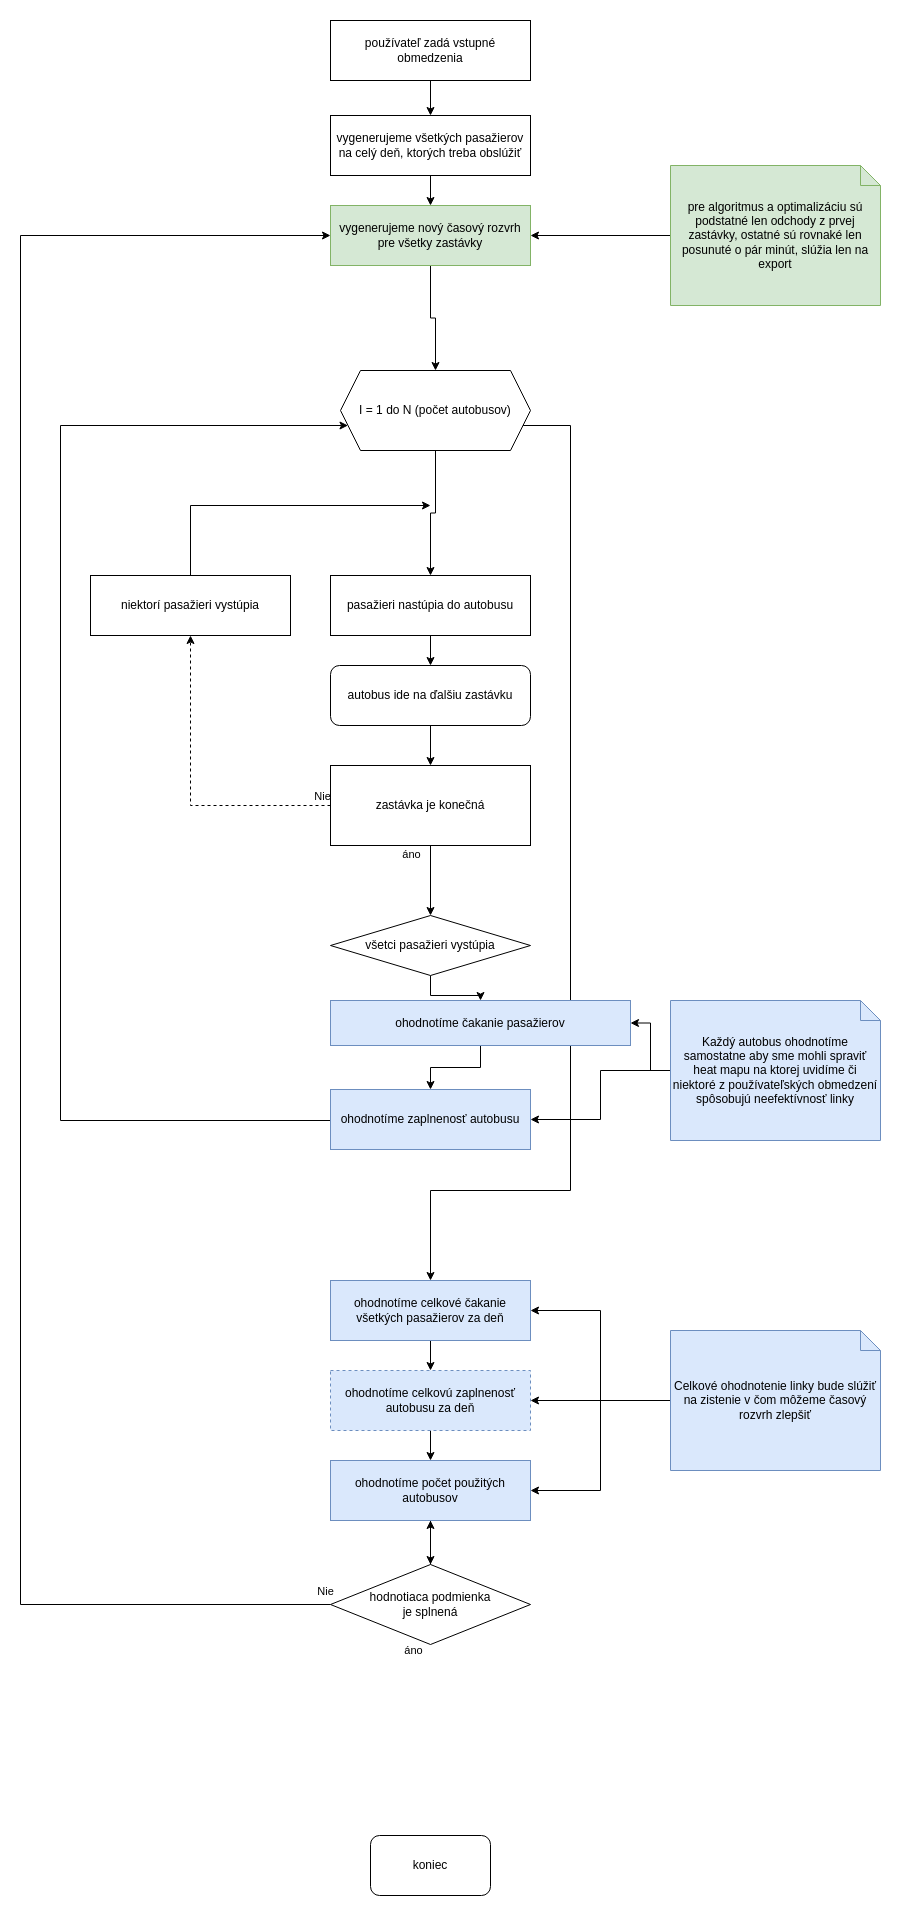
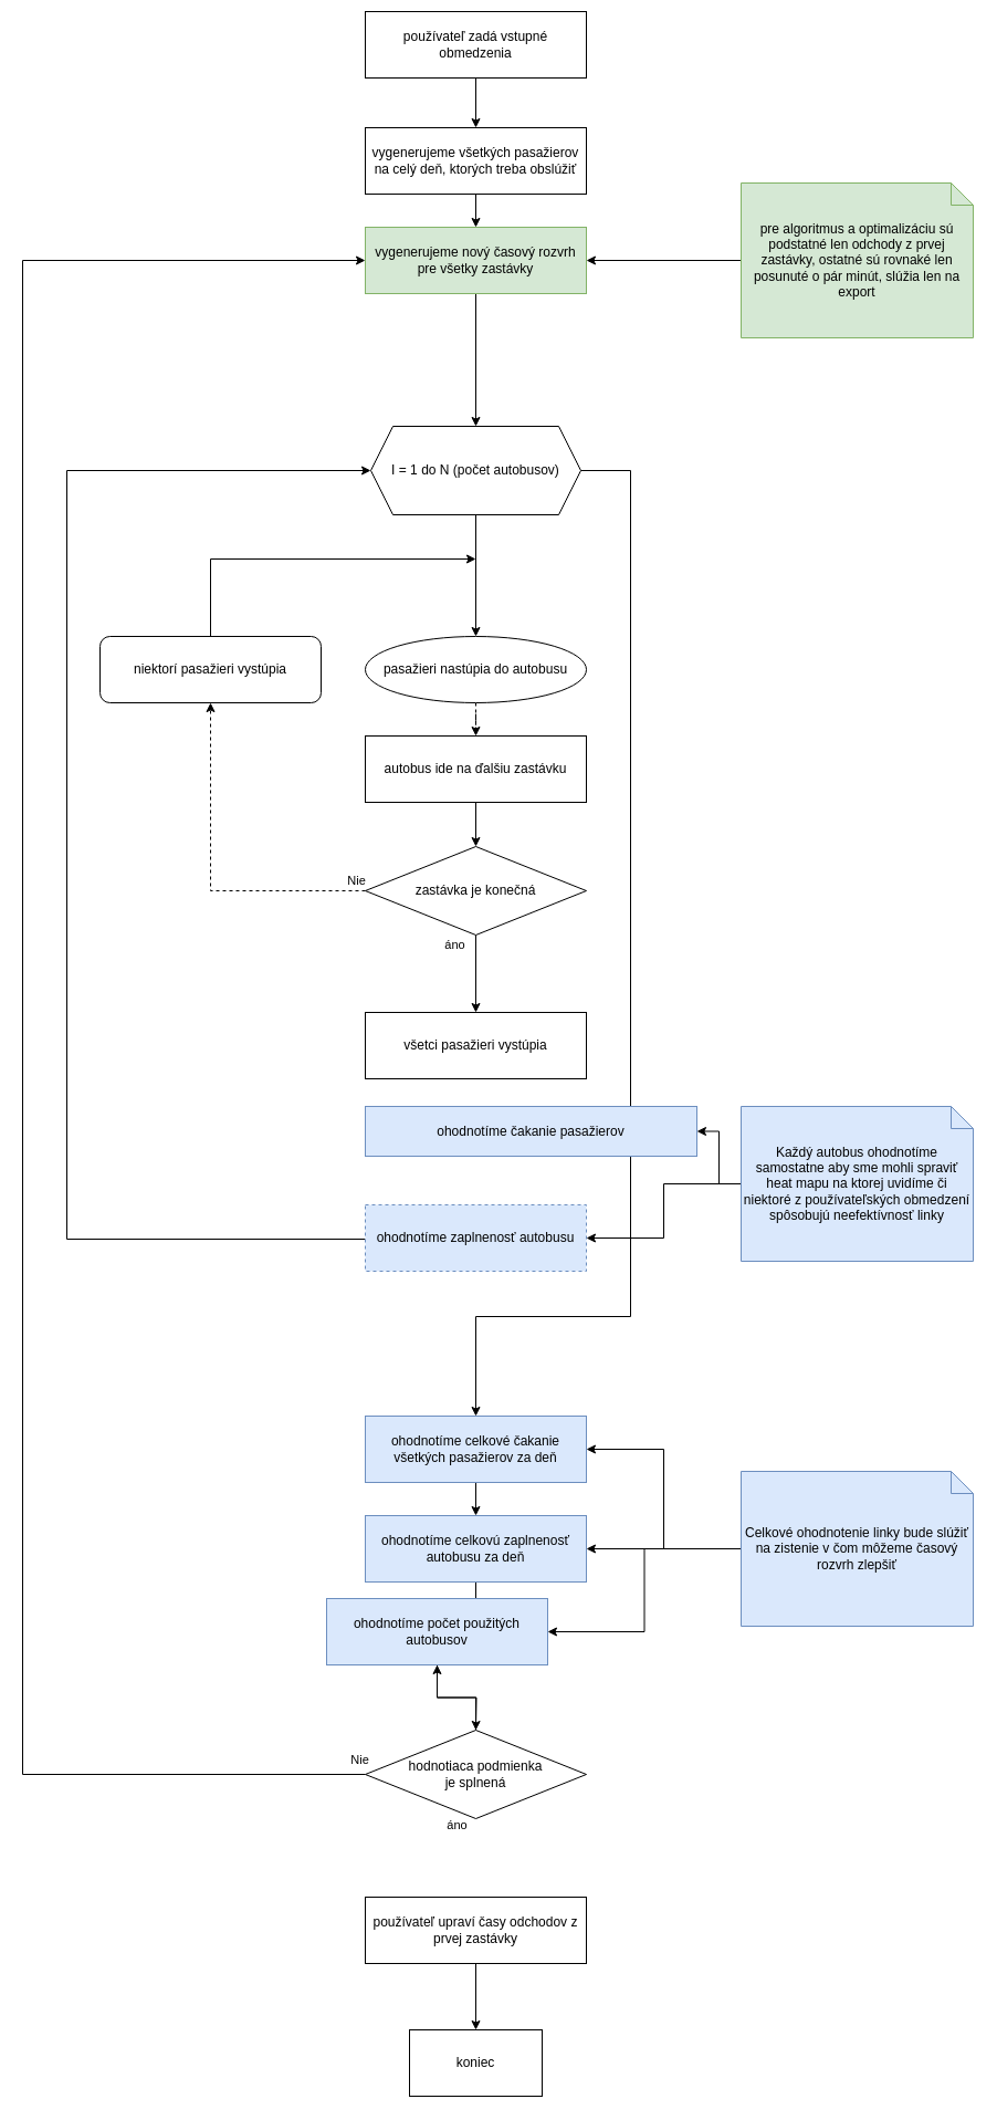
  <mxCell id="0" />
  <mxCell id="1" parent="0" />
- <mxCell id="2" style="edgeStyle=orthogonalEdgeStyle;rounded=0;orthogonalLoop=1;jettySize=auto;html=1;" edge="1" parent="1" source="3" target="5"><mxGeometry relative="1" as="geometry" /></mxCell>
- <mxCell id="3" value="pasažieri nastúpia do autobusu" style="rounded=0;whiteSpace=wrap;html=1;" vertex="1" parent="1"><mxGeometry x="330" y="575" width="200" height="60" as="geometry" /></mxCell>
+ <mxCell id="2" style="edgeStyle=orthogonalEdgeStyle;rounded=0;orthogonalLoop=1;jettySize=auto;html=1;dashed=1;" edge="1" parent="1" source="3" target="5"><mxGeometry relative="1" as="geometry" /></mxCell>
+ <mxCell id="3" value="pasažieri nastúpia do autobusu" style="ellipse;whiteSpace=wrap;html=1;" vertex="1" parent="1"><mxGeometry x="330" y="575" width="200" height="60" as="geometry" /></mxCell>
  <mxCell id="4" style="edgeStyle=orthogonalEdgeStyle;rounded=0;orthogonalLoop=1;jettySize=auto;html=1;" edge="1" parent="1" source="5" target="12"><mxGeometry relative="1" as="geometry" /></mxCell>
- <mxCell id="5" value="autobus ide na ďalšiu zastávku" style="whiteSpace=wrap;html=1;rounded=1;" vertex="1" parent="1"><mxGeometry x="330" y="665" width="200" height="60" as="geometry" /></mxCell>
+ <mxCell id="5" value="autobus ide na ďalšiu zastávku" style="rounded=0;whiteSpace=wrap;html=1;" vertex="1" parent="1"><mxGeometry x="330" y="665" width="200" height="60" as="geometry" /></mxCell>
  <mxCell id="6" style="edgeStyle=orthogonalEdgeStyle;rounded=0;orthogonalLoop=1;jettySize=auto;html=1;" edge="1" parent="1" source="7"><mxGeometry relative="1" as="geometry"><mxPoint x="430" y="505" as="targetPoint" /><Array as="points"><mxPoint x="190" y="505" /></Array></mxGeometry></mxCell>
- <mxCell id="7" value="niektorí pasažieri vystúpia" style="rounded=0;whiteSpace=wrap;html=1;" vertex="1" parent="1"><mxGeometry x="90" y="575" width="200" height="60" as="geometry" /></mxCell>
+ <mxCell id="7" value="niektorí pasažieri vystúpia" style="whiteSpace=wrap;html=1;rounded=1;" vertex="1" parent="1"><mxGeometry x="90" y="575" width="200" height="60" as="geometry" /></mxCell>
  <mxCell id="8" style="edgeStyle=orthogonalEdgeStyle;rounded=0;orthogonalLoop=1;jettySize=auto;html=1;dashed=1;" edge="1" parent="1" source="12" target="7"><mxGeometry relative="1" as="geometry" /></mxCell>
  <mxCell id="9" value="Nie" style="edgeLabel;html=1;align=center;verticalAlign=middle;resizable=0;points=[];" vertex="1" connectable="0" parent="8"><mxGeometry x="-0.786" y="-1" relative="1" as="geometry"><mxPoint x="24" y="-9" as="offset" /></mxGeometry></mxCell>
  <mxCell id="10" style="edgeStyle=orthogonalEdgeStyle;rounded=0;orthogonalLoop=1;jettySize=auto;html=1;" edge="1" parent="1" source="12" target="14"><mxGeometry relative="1" as="geometry" /></mxCell>
  <mxCell id="11" value="áno" style="edgeLabel;html=1;align=center;verticalAlign=middle;resizable=0;points=[];" vertex="1" connectable="0" parent="10"><mxGeometry x="-0.763" y="1" relative="1" as="geometry"><mxPoint x="-21" as="offset" /></mxGeometry></mxCell>
- <mxCell id="12" value="zastávka je konečná" style="whiteSpace=wrap;html=1;rounded=0;" vertex="1" parent="1"><mxGeometry x="330" y="765" width="200" height="80" as="geometry" /></mxCell>
- <mxCell id="13" style="edgeStyle=orthogonalEdgeStyle;rounded=0;orthogonalLoop=1;jettySize=auto;html=1;" edge="1" parent="1" source="14" target="41"><mxGeometry relative="1" as="geometry" /></mxCell>
- <mxCell id="14" value="všetci pasažieri vystúpia" style="rhombus;whiteSpace=wrap;html=1;" vertex="1" parent="1"><mxGeometry x="330" y="915" width="200" height="60" as="geometry" /></mxCell>
+ <mxCell id="12" value="zastávka je konečná" style="rhombus;whiteSpace=wrap;html=1;" vertex="1" parent="1"><mxGeometry x="330" y="765" width="200" height="80" as="geometry" /></mxCell>
+ <mxCell id="14" value="všetci pasažieri vystúpia" style="rounded=0;whiteSpace=wrap;html=1;" vertex="1" parent="1"><mxGeometry x="330" y="915" width="200" height="60" as="geometry" /></mxCell>
  <mxCell id="15" style="edgeStyle=orthogonalEdgeStyle;rounded=0;orthogonalLoop=1;jettySize=auto;html=1;" edge="1" parent="1" source="16" target="18"><mxGeometry relative="1" as="geometry" /></mxCell>
  <mxCell id="16" value="vygenerujeme všetkých pasažierov na celý deň, ktorých treba obslúžiť" style="rounded=0;whiteSpace=wrap;html=1;" vertex="1" parent="1"><mxGeometry x="330" y="115" width="200" height="60" as="geometry" /></mxCell>
  <mxCell id="17" style="edgeStyle=orthogonalEdgeStyle;rounded=0;orthogonalLoop=1;jettySize=auto;html=1;" edge="1" parent="1" source="18" target="21"><mxGeometry relative="1" as="geometry"><mxPoint x="425" y="315" as="targetPoint" /></mxGeometry></mxCell>
  <mxCell id="18" value="vygenerujeme nový časový rozvrh pre všetky zastávky" style="rounded=0;whiteSpace=wrap;html=1;fillColor=#d5e8d4;strokeColor=#82b366;" vertex="1" parent="1"><mxGeometry x="330" y="205" width="200" height="60" as="geometry" /></mxCell>
  <mxCell id="19" style="edgeStyle=orthogonalEdgeStyle;rounded=0;orthogonalLoop=1;jettySize=auto;html=1;" edge="1" parent="1" source="21" target="3"><mxGeometry relative="1" as="geometry" /></mxCell>
  <mxCell id="20" style="edgeStyle=orthogonalEdgeStyle;rounded=0;orthogonalLoop=1;jettySize=auto;html=1;" edge="1" parent="1" source="21" target="25"><mxGeometry relative="1" as="geometry"><mxPoint x="430" y="1185" as="targetPoint" /><Array as="points"><mxPoint x="570" y="425" /><mxPoint x="570" y="1190" /><mxPoint x="430" y="1190" /></Array></mxGeometry></mxCell>
- <mxCell id="21" value="I = 1 do N (počet autobusov)" style="shape=hexagon;perimeter=hexagonPerimeter2;whiteSpace=wrap;html=1;fixedSize=1;" vertex="1" parent="1"><mxGeometry x="340" y="370" width="190" height="80" as="geometry" /></mxCell>
+ <mxCell id="21" value="I = 1 do N (počet autobusov)" style="shape=hexagon;perimeter=hexagonPerimeter2;whiteSpace=wrap;html=1;fixedSize=1;" vertex="1" parent="1"><mxGeometry x="335" y="385" width="190" height="80" as="geometry" /></mxCell>
  <mxCell id="22" style="rounded=0;orthogonalLoop=1;jettySize=auto;html=1;" edge="1" parent="1" source="23" target="18"><mxGeometry relative="1" as="geometry" /></mxCell>
  <mxCell id="23" value="pre algoritmus a optimalizáciu sú podstatné len odchody z prvej zastávky, ostatné sú rovnaké len posunuté o pár minút, slúžia len na export" style="shape=note;size=20;whiteSpace=wrap;html=1;fillColor=#d5e8d4;strokeColor=#82b366;" vertex="1" parent="1"><mxGeometry x="670" y="165" width="210" height="140" as="geometry" /></mxCell>
  <mxCell id="24" style="edgeStyle=orthogonalEdgeStyle;rounded=0;orthogonalLoop=1;jettySize=auto;html=1;" edge="1" parent="1" source="25" target="27"><mxGeometry relative="1" as="geometry" /></mxCell>
  <mxCell id="25" value="ohodnotíme celkové čakanie všetkých pasažierov za deň" style="rounded=0;whiteSpace=wrap;html=1;fillColor=#dae8fc;strokeColor=#6c8ebf;" vertex="1" parent="1"><mxGeometry x="330" y="1280" width="200" height="60" as="geometry" /></mxCell>
  <mxCell id="26" style="edgeStyle=orthogonalEdgeStyle;rounded=0;orthogonalLoop=1;jettySize=auto;html=1;" edge="1" parent="1" source="27" target="29"><mxGeometry relative="1" as="geometry" /></mxCell>
- <mxCell id="27" value="ohodnotíme celkovú zaplnenosť autobusu za deň" style="rounded=0;whiteSpace=wrap;html=1;fillColor=#dae8fc;strokeColor=#6c8ebf;dashed=1;" vertex="1" parent="1"><mxGeometry x="330" y="1370" width="200" height="60" as="geometry" /></mxCell>
+ <mxCell id="27" value="ohodnotíme celkovú zaplnenosť autobusu za deň" style="rounded=0;whiteSpace=wrap;html=1;fillColor=#dae8fc;strokeColor=#6c8ebf;" vertex="1" parent="1"><mxGeometry x="330" y="1370" width="200" height="60" as="geometry" /></mxCell>
  <mxCell id="28" style="edgeStyle=orthogonalEdgeStyle;rounded=0;orthogonalLoop=1;jettySize=auto;html=1;" edge="1" parent="1" source="29"><mxGeometry relative="1" as="geometry"><mxPoint x="430" y="1564" as="targetPoint" /></mxGeometry></mxCell>
- <mxCell id="29" value="ohodnotíme počet použitých autobusov" style="rounded=0;whiteSpace=wrap;html=1;fillColor=#dae8fc;strokeColor=#6c8ebf;" vertex="1" parent="1"><mxGeometry x="330" y="1460" width="200" height="60" as="geometry" /></mxCell>
+ <mxCell id="29" value="ohodnotíme počet použitých autobusov" style="rounded=0;whiteSpace=wrap;html=1;fillColor=#dae8fc;strokeColor=#6c8ebf;" vertex="1" parent="1"><mxGeometry x="295" y="1445" width="200" height="60" as="geometry" /></mxCell>
  <mxCell id="30" style="edgeStyle=orthogonalEdgeStyle;rounded=0;orthogonalLoop=1;jettySize=auto;html=1;" edge="1" parent="1" source="32" target="18"><mxGeometry relative="1" as="geometry"><mxPoint x="-70" y="235" as="targetPoint" /><Array as="points"><mxPoint x="20" y="1604" /><mxPoint x="20" y="235" /></Array></mxGeometry></mxCell>
  <mxCell id="31" style="edgeStyle=orthogonalEdgeStyle;rounded=0;orthogonalLoop=1;jettySize=auto;html=1;" edge="1" parent="1" source="32" target="29"><mxGeometry relative="1" as="geometry" /></mxCell>
  <mxCell id="32" value="&lt;div&gt;hodnotiaca podmienka&lt;/div&gt;&lt;div&gt;je splnená&lt;/div&gt;" style="rhombus;whiteSpace=wrap;html=1;" vertex="1" parent="1"><mxGeometry x="330" y="1564" width="200" height="80" as="geometry" /></mxCell>
  <mxCell id="33" value="Nie" style="edgeLabel;html=1;align=center;verticalAlign=middle;resizable=0;points=[];" vertex="1" connectable="0" parent="1"><mxGeometry x="324.997" y="1590" as="geometry" /></mxCell>
  <mxCell id="34" value="áno" style="edgeLabel;html=1;align=center;verticalAlign=middle;resizable=0;points=[];" vertex="1" connectable="0" parent="1"><mxGeometry x="412" y="1649.998" as="geometry" /></mxCell>
- <mxCell id="35" value="koniec" style="rounded=1;whiteSpace=wrap;html=1;" vertex="1" parent="1"><mxGeometry x="370" y="1835" width="120" height="60" as="geometry" /></mxCell>
+ <mxCell id="35" value="koniec" style="whiteSpace=wrap;html=1;rounded=0;" vertex="1" parent="1"><mxGeometry x="370" y="1835" width="120" height="60" as="geometry" /></mxCell>
+ <mxCell id="36" style="edgeStyle=orthogonalEdgeStyle;rounded=0;orthogonalLoop=1;jettySize=auto;html=1;" edge="1" parent="1" source="37" target="35"><mxGeometry relative="1" as="geometry" /></mxCell>
+ <mxCell id="37" value="používateľ upraví časy odchodov z prvej zastávky" style="rounded=0;whiteSpace=wrap;html=1;" vertex="1" parent="1"><mxGeometry x="330" y="1715" width="200" height="60" as="geometry" /></mxCell>
  <mxCell id="38" style="edgeStyle=orthogonalEdgeStyle;rounded=0;orthogonalLoop=1;jettySize=auto;html=1;" edge="1" parent="1" source="39" target="16"><mxGeometry relative="1" as="geometry" /></mxCell>
- <mxCell id="39" value="používateľ zadá vstupné obmedzenia" style="rounded=0;whiteSpace=wrap;html=1;" vertex="1" parent="1"><mxGeometry x="330" y="20" width="200" height="60" as="geometry" /></mxCell>
- <mxCell id="40" style="edgeStyle=orthogonalEdgeStyle;rounded=0;orthogonalLoop=1;jettySize=auto;html=1;" edge="1" parent="1" source="41" target="43"><mxGeometry relative="1" as="geometry" /></mxCell>
+ <mxCell id="39" value="používateľ zadá vstupné obmedzenia" style="rounded=0;whiteSpace=wrap;html=1;" vertex="1" parent="1"><mxGeometry x="330" y="10" width="200" height="60" as="geometry" /></mxCell>
  <mxCell id="41" value="ohodnotíme čakanie pasažierov " style="rounded=0;whiteSpace=wrap;html=1;fillColor=#dae8fc;strokeColor=#6c8ebf;" vertex="1" parent="1"><mxGeometry x="330" y="1000" width="300" height="45" as="geometry" /></mxCell>
  <mxCell id="42" style="edgeStyle=orthogonalEdgeStyle;rounded=0;orthogonalLoop=1;jettySize=auto;html=1;" edge="1" parent="1" source="43" target="21"><mxGeometry relative="1" as="geometry"><mxPoint x="60" y="440" as="targetPoint" /><Array as="points"><mxPoint x="60" y="1120" /><mxPoint x="60" y="425" /></Array></mxGeometry></mxCell>
- <mxCell id="43" value="ohodnotíme zaplnenosť autobusu" style="rounded=0;whiteSpace=wrap;html=1;fillColor=#dae8fc;strokeColor=#6c8ebf;" vertex="1" parent="1"><mxGeometry x="330" y="1089" width="200" height="60" as="geometry" /></mxCell>
+ <mxCell id="43" value="ohodnotíme zaplnenosť autobusu" style="rounded=0;whiteSpace=wrap;html=1;fillColor=#dae8fc;strokeColor=#6c8ebf;dashed=1;" vertex="1" parent="1"><mxGeometry x="330" y="1089" width="200" height="60" as="geometry" /></mxCell>
  <mxCell id="44" style="edgeStyle=orthogonalEdgeStyle;rounded=0;orthogonalLoop=1;jettySize=auto;html=1;" edge="1" parent="1" source="46" target="41"><mxGeometry relative="1" as="geometry" /></mxCell>
  <mxCell id="45" style="edgeStyle=orthogonalEdgeStyle;rounded=0;orthogonalLoop=1;jettySize=auto;html=1;" edge="1" parent="1" source="46" target="43"><mxGeometry relative="1" as="geometry" /></mxCell>
  <mxCell id="46" value="Každý autobus ohodnotíme samostatne aby sme mohli spraviť heat mapu na ktorej uvidíme či niektoré z používateľských obmedzení spôsobujú neefektívnosť linky" style="shape=note;size=20;whiteSpace=wrap;html=1;fillColor=#dae8fc;strokeColor=#6c8ebf;" vertex="1" parent="1"><mxGeometry x="670" y="1000" width="210" height="140" as="geometry" /></mxCell>
  <mxCell id="47" style="edgeStyle=orthogonalEdgeStyle;rounded=0;orthogonalLoop=1;jettySize=auto;html=1;" edge="1" parent="1" source="50" target="25"><mxGeometry relative="1" as="geometry" /></mxCell>
  <mxCell id="48" style="edgeStyle=orthogonalEdgeStyle;rounded=0;orthogonalLoop=1;jettySize=auto;html=1;" edge="1" parent="1" source="50" target="27"><mxGeometry relative="1" as="geometry" /></mxCell>
  <mxCell id="49" style="edgeStyle=orthogonalEdgeStyle;rounded=0;orthogonalLoop=1;jettySize=auto;html=1;" edge="1" parent="1" source="50" target="29"><mxGeometry relative="1" as="geometry" /></mxCell>
  <mxCell id="50" value="Celkové ohodnotenie linky bude slúžiť na zistenie v čom môžeme časový rozvrh zlepšiť" style="shape=note;size=20;whiteSpace=wrap;html=1;fillColor=#dae8fc;strokeColor=#6c8ebf;" vertex="1" parent="1"><mxGeometry x="670" y="1330" width="210" height="140" as="geometry" /></mxCell>
